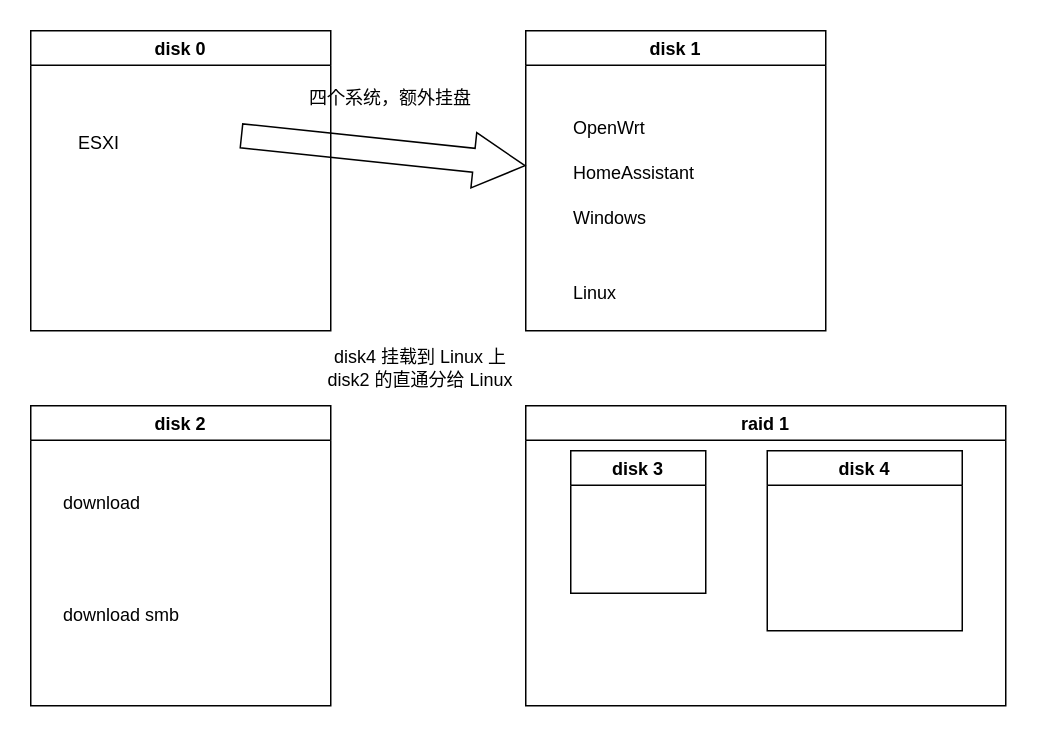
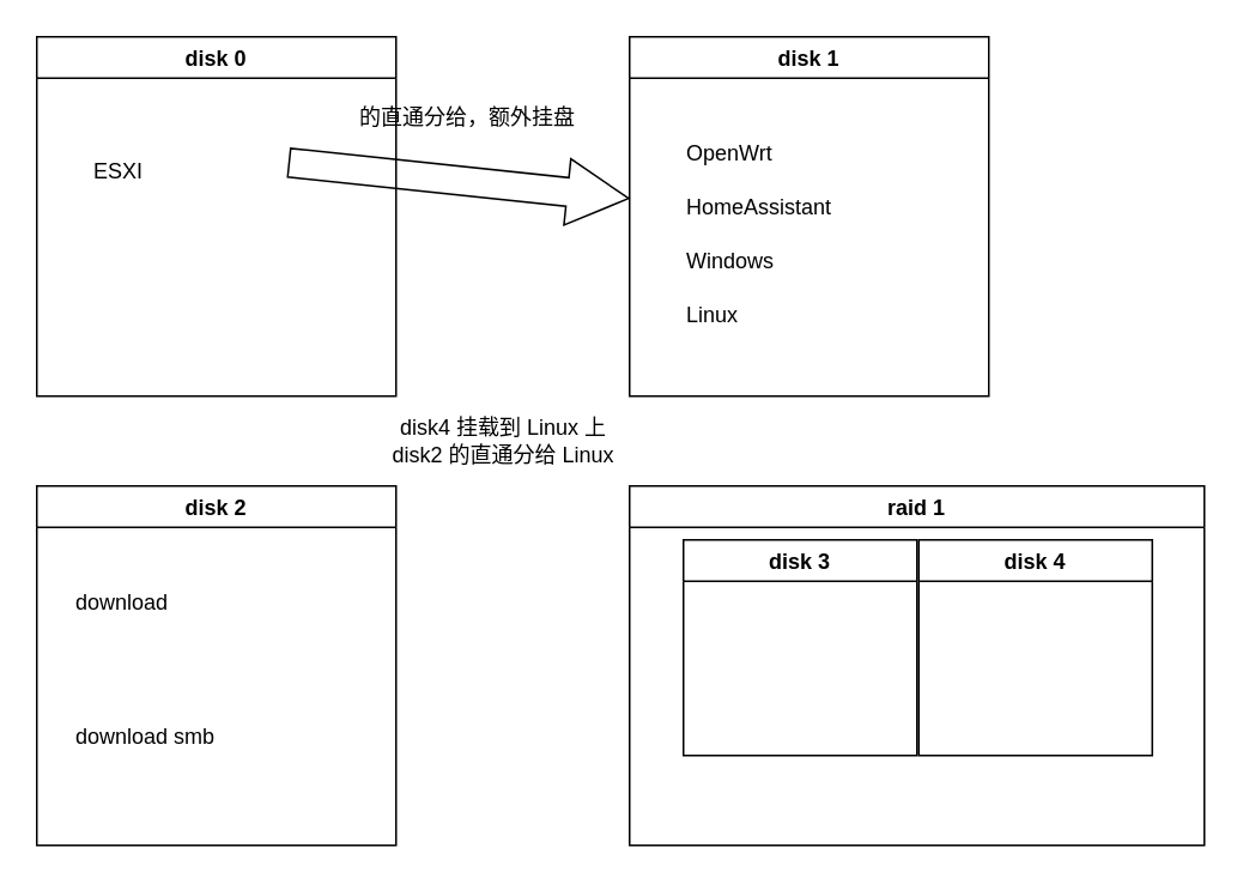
  <mxCell id="0" />
  <mxCell id="1" parent="0" />
  <mxCell id="2" value="disk 0" style="swimlane;" vertex="1" parent="1"><mxGeometry x="20" y="20" width="200" height="200" as="geometry" /></mxCell>
  <mxCell id="3" value="ESXI" style="text;html=1;strokeColor=none;fillColor=none;align=left;verticalAlign=middle;whiteSpace=wrap;rounded=0;" vertex="1" parent="2"><mxGeometry x="30" y="60" width="60" height="30" as="geometry" /></mxCell>
  <mxCell id="4" value="disk 1" style="swimlane;" vertex="1" parent="1"><mxGeometry x="350" y="20" width="200" height="200" as="geometry" /></mxCell>
  <mxCell id="5" value="OpenWrt" style="text;html=1;strokeColor=none;fillColor=none;align=left;verticalAlign=middle;whiteSpace=wrap;rounded=0;" vertex="1" parent="4"><mxGeometry x="30" y="50" width="60" height="30" as="geometry" /></mxCell>
  <mxCell id="6" value="HomeAssistant" style="text;html=1;strokeColor=none;fillColor=none;align=left;verticalAlign=middle;whiteSpace=wrap;rounded=0;" vertex="1" parent="4"><mxGeometry x="30" y="80" width="60" height="30" as="geometry" /></mxCell>
  <mxCell id="7" value="Windows" style="text;html=1;strokeColor=none;fillColor=none;align=left;verticalAlign=middle;whiteSpace=wrap;rounded=0;" vertex="1" parent="4"><mxGeometry x="30" y="110" width="60" height="30" as="geometry" /></mxCell>
- <mxCell id="8" value="Linux" style="text;html=1;strokeColor=none;fillColor=none;align=left;verticalAlign=middle;whiteSpace=wrap;rounded=0;" vertex="1" parent="4"><mxGeometry x="30" y="160" width="60" height="30" as="geometry" /></mxCell>
+ <mxCell id="8" value="Linux" style="text;html=1;strokeColor=none;fillColor=none;align=left;verticalAlign=middle;whiteSpace=wrap;rounded=0;" vertex="1" parent="4"><mxGeometry x="30" y="140" width="60" height="30" as="geometry" /></mxCell>
  <mxCell id="9" value="disk 2" style="swimlane;" vertex="1" parent="1"><mxGeometry x="20" y="270" width="200" height="200" as="geometry" /></mxCell>
  <mxCell id="10" value="download" style="text;html=1;strokeColor=none;fillColor=none;align=left;verticalAlign=middle;whiteSpace=wrap;rounded=0;" vertex="1" parent="9"><mxGeometry x="20" y="50" width="60" height="30" as="geometry" /></mxCell>
  <mxCell id="11" value="download smb" style="text;html=1;strokeColor=none;fillColor=none;align=left;verticalAlign=middle;whiteSpace=wrap;rounded=0;" vertex="1" parent="9"><mxGeometry x="20" y="125" width="120" height="30" as="geometry" /></mxCell>
  <mxCell id="12" value="" style="group" vertex="1" connectable="0" parent="1"><mxGeometry x="350" y="270" width="320" height="200" as="geometry" /></mxCell>
- <mxCell id="13" value="disk 3" style="swimlane;" vertex="1" parent="12"><mxGeometry x="30" y="30" width="90" height="95" as="geometry" /></mxCell>
+ <mxCell id="13" value="disk 3" style="swimlane;" vertex="1" parent="12"><mxGeometry x="30" y="30" width="130" height="120" as="geometry" /></mxCell>
  <mxCell id="14" value="disk 4" style="swimlane;" vertex="1" parent="12"><mxGeometry x="161" y="30" width="130" height="120" as="geometry" /></mxCell>
  <mxCell id="15" value="raid 1" style="swimlane;" vertex="1" parent="12"><mxGeometry width="320" height="200" as="geometry" /></mxCell>
  <mxCell id="16" value="disk4 挂载到 Linux 上&lt;br&gt;disk2 的直通分给 Linux" style="text;html=1;strokeColor=none;fillColor=none;align=center;verticalAlign=middle;whiteSpace=wrap;rounded=0;" vertex="1" parent="1"><mxGeometry x="200" y="230" width="160" height="30" as="geometry" /></mxCell>
  <mxCell id="17" value="" style="shape=flexArrow;endArrow=classic;html=1;rounded=0;width=16;endSize=11.1;" edge="1" parent="1"><mxGeometry width="50" height="50" relative="1" as="geometry"><mxPoint x="160" y="90" as="sourcePoint" /><mxPoint x="350" y="110" as="targetPoint" /></mxGeometry></mxCell>
- <mxCell id="18" value="四个系统，额外挂盘" style="text;html=1;strokeColor=none;fillColor=none;align=center;verticalAlign=middle;whiteSpace=wrap;rounded=0;" vertex="1" parent="1"><mxGeometry x="190" y="50" width="140" height="30" as="geometry" /></mxCell>
+ <mxCell id="18" value="的直通分给，额外挂盘" style="text;html=1;strokeColor=none;fillColor=none;align=center;verticalAlign=middle;whiteSpace=wrap;rounded=0;" vertex="1" parent="1"><mxGeometry x="190" y="50" width="140" height="30" as="geometry" /></mxCell>
